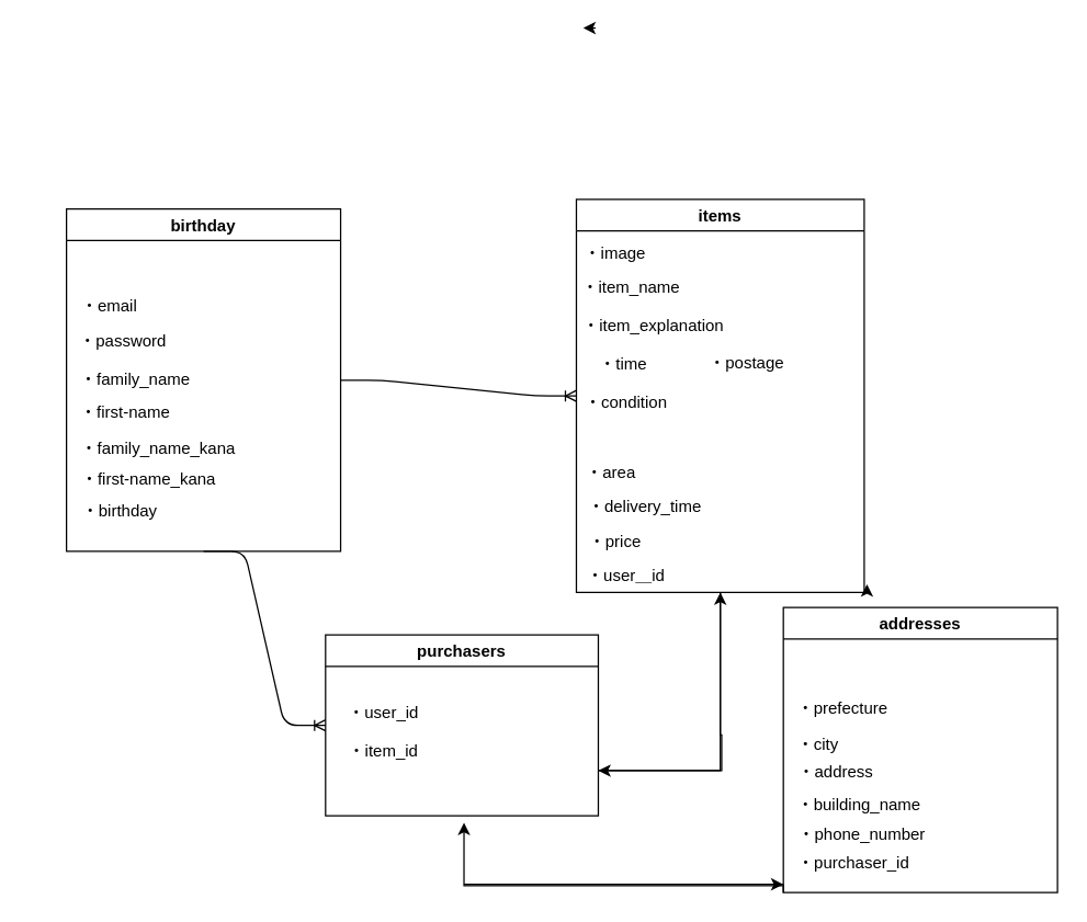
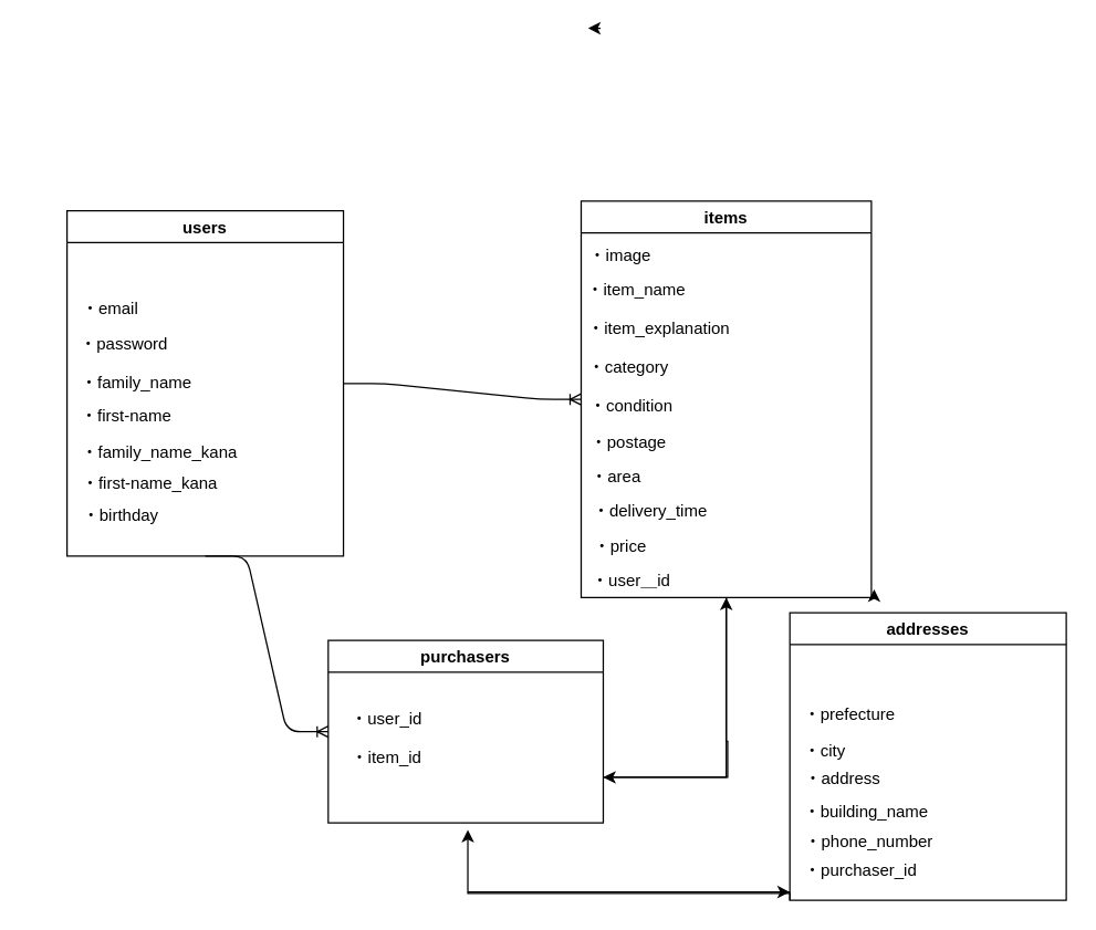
  <mxCell id="0" />
  <mxCell id="1" parent="0" />
  <mxCell id="2" style="edgeStyle=orthogonalEdgeStyle;rounded=0;orthogonalLoop=1;jettySize=auto;html=1;exitX=1;exitY=1;exitDx=0;exitDy=0;" edge="1" parent="1" source="4"><mxGeometry relative="1" as="geometry"><mxPoint x="632" y="426" as="targetPoint" /></mxGeometry></mxCell>
  <mxCell id="3" style="edgeStyle=orthogonalEdgeStyle;rounded=0;orthogonalLoop=1;jettySize=auto;html=1;exitX=0.5;exitY=1;exitDx=0;exitDy=0;entryX=1;entryY=0.75;entryDx=0;entryDy=0;" edge="1" parent="1" source="4" target="24"><mxGeometry relative="1" as="geometry"><mxPoint x="442" y="536" as="targetPoint" /><Array as="points"><mxPoint x="525" y="536" /><mxPoint x="526" y="536" /><mxPoint x="526" y="562" /></Array></mxGeometry></mxCell>
  <mxCell id="4" value="items" style="swimlane;" parent="1" vertex="1"><mxGeometry x="420" y="145" width="210" height="287" as="geometry" /></mxCell>
  <mxCell id="5" value="・image" style="text;html=1;align=center;verticalAlign=middle;resizable=0;points=[];autosize=1;" vertex="1" parent="4"><mxGeometry y="31" width="55" height="18" as="geometry" /></mxCell>
  <mxCell id="6" value="&amp;nbsp; &amp;nbsp; &amp;nbsp; &amp;nbsp;・item_name" style="text;html=1;align=center;verticalAlign=middle;resizable=0;points=[];autosize=1;" vertex="1" parent="4"><mxGeometry x="-24.5" y="56" width="105" height="18" as="geometry" /></mxCell>
  <mxCell id="7" value="・item_explanation" style="text;html=1;align=center;verticalAlign=middle;resizable=0;points=[];autosize=1;" vertex="1" parent="4"><mxGeometry x="-1" y="84" width="113" height="18" as="geometry" /></mxCell>
- <mxCell id="8" value="・time" style="text;html=1;align=center;verticalAlign=middle;resizable=0;points=[];autosize=1;" vertex="1" parent="4"><mxGeometry y="112" width="68" height="18" as="geometry" /></mxCell>
+ <mxCell id="8" value="・category" style="text;html=1;align=center;verticalAlign=middle;resizable=0;points=[];autosize=1;" vertex="1" parent="4"><mxGeometry y="112" width="68" height="18" as="geometry" /></mxCell>
  <mxCell id="9" value="・condition" style="text;html=1;align=center;verticalAlign=middle;resizable=0;points=[];autosize=1;" vertex="1" parent="4"><mxGeometry x="1" y="140" width="70" height="18" as="geometry" /></mxCell>
  <mxCell id="10" value="&amp;nbsp; &amp;nbsp; &amp;nbsp; &amp;nbsp; &amp;nbsp; ・delivery_time" style="text;html=1;align=center;verticalAlign=middle;resizable=0;points=[];autosize=1;" vertex="1" parent="4"><mxGeometry x="-30" y="216" width="126" height="18" as="geometry" /></mxCell>
- <mxCell id="11" value="・postage" style="text;html=1;align=center;verticalAlign=middle;resizable=0;points=[];autosize=1;" vertex="1" parent="4"><mxGeometry x="91.5" y="111" width="65" height="18" as="geometry" /></mxCell>
+ <mxCell id="11" value="・postage" style="text;html=1;align=center;verticalAlign=middle;resizable=0;points=[];autosize=1;" vertex="1" parent="4"><mxGeometry x="1.5" y="166" width="65" height="18" as="geometry" /></mxCell>
  <mxCell id="12" value="・area" style="text;html=1;align=center;verticalAlign=middle;resizable=0;points=[];autosize=1;" vertex="1" parent="4"><mxGeometry x="1.5" y="191" width="46" height="18" as="geometry" /></mxCell>
  <mxCell id="13" value="・price" style="text;html=1;align=center;verticalAlign=middle;resizable=0;points=[];autosize=1;" vertex="1" parent="4"><mxGeometry x="4" y="241" width="48" height="18" as="geometry" /></mxCell>
  <mxCell id="14" value="・user＿id" style="text;html=1;align=center;verticalAlign=middle;resizable=0;points=[];autosize=1;" vertex="1" parent="4"><mxGeometry x="2.5" y="266" width="67" height="18" as="geometry" /></mxCell>
- <mxCell id="15" value="birthday" style="swimlane;" parent="1" vertex="1"><mxGeometry x="48" y="152" width="200" height="250" as="geometry" /></mxCell>
+ <mxCell id="15" value="users" style="swimlane;" parent="1" vertex="1"><mxGeometry x="48" y="152" width="200" height="250" as="geometry" /></mxCell>
  <mxCell id="16" value="・email" style="text;html=1;align=center;verticalAlign=middle;resizable=0;points=[];autosize=1;" vertex="1" parent="15"><mxGeometry x="5" y="62" width="51" height="18" as="geometry" /></mxCell>
  <mxCell id="17" value="&amp;nbsp; &amp;nbsp; &amp;nbsp; ・password&lt;br&gt;" style="text;html=1;align=center;verticalAlign=middle;resizable=0;points=[];autosize=1;" vertex="1" parent="15"><mxGeometry x="-16" y="88" width="93" height="18" as="geometry" /></mxCell>
  <mxCell id="18" value="&amp;nbsp; &amp;nbsp; &amp;nbsp; &amp;nbsp;・first-name" style="text;html=1;align=center;verticalAlign=middle;resizable=0;points=[];autosize=1;" vertex="1" parent="15"><mxGeometry x="-19" y="140" width="99" height="18" as="geometry" /></mxCell>
  <mxCell id="19" value="・family_name" style="text;html=1;align=center;verticalAlign=middle;resizable=0;points=[];autosize=1;" vertex="1" parent="15"><mxGeometry x="5" y="116" width="90" height="18" as="geometry" /></mxCell>
  <mxCell id="20" value="&amp;nbsp; &amp;nbsp; &amp;nbsp; &amp;nbsp; &amp;nbsp; ・first-name_kana" style="text;html=1;align=center;verticalAlign=middle;resizable=0;points=[];autosize=1;" vertex="1" parent="15"><mxGeometry x="-28" y="189" width="141" height="18" as="geometry" /></mxCell>
  <mxCell id="21" value="&amp;nbsp; &amp;nbsp; &amp;nbsp; &amp;nbsp; &amp;nbsp; ・family_name_kana" style="text;html=1;align=center;verticalAlign=middle;resizable=0;points=[];autosize=1;" vertex="1" parent="15"><mxGeometry x="-28" y="166" width="156" height="18" as="geometry" /></mxCell>
  <mxCell id="22" value="　 ・birthday" style="text;html=1;align=center;verticalAlign=middle;resizable=0;points=[];autosize=1;" vertex="1" parent="15"><mxGeometry x="-9.5" y="212" width="80" height="18" as="geometry" /></mxCell>
  <mxCell id="23" style="edgeStyle=orthogonalEdgeStyle;rounded=0;orthogonalLoop=1;jettySize=auto;html=1;exitX=1;exitY=0.75;exitDx=0;exitDy=0;entryX=0.5;entryY=1;entryDx=0;entryDy=0;" edge="1" parent="1" source="24" target="4"><mxGeometry relative="1" as="geometry" /></mxCell>
  <mxCell id="24" value="purchasers" style="swimlane;" vertex="1" parent="1"><mxGeometry x="237" y="463" width="199" height="132" as="geometry" /></mxCell>
  <mxCell id="25" value="・user_id" style="text;html=1;align=center;verticalAlign=middle;resizable=0;points=[];autosize=1;" vertex="1" parent="24"><mxGeometry x="11" y="48" width="61" height="18" as="geometry" /></mxCell>
  <mxCell id="26" value="・item_id" style="text;html=1;align=center;verticalAlign=middle;resizable=0;points=[];autosize=1;" vertex="1" parent="24"><mxGeometry x="11" y="76" width="61" height="18" as="geometry" /></mxCell>
  <mxCell id="27" style="edgeStyle=orthogonalEdgeStyle;rounded=0;orthogonalLoop=1;jettySize=auto;html=1;" edge="1" parent="1"><mxGeometry relative="1" as="geometry"><mxPoint x="571" as="sourcePoint" y="645" /><mxPoint x="571" as="targetPoint" y="645" /><Array as="points"><mxPoint x="338" y="645" /></Array></mxGeometry></mxCell>
  <mxCell id="28" style="edgeStyle=orthogonalEdgeStyle;rounded=0;orthogonalLoop=1;jettySize=auto;html=1;exitX=0;exitY=1;exitDx=0;exitDy=0;" edge="1" parent="1" source="29"><mxGeometry relative="1" as="geometry"><mxPoint x="338" y="600" as="targetPoint" /><Array as="points"><mxPoint x="571" y="646" /><mxPoint x="338" y="646" /></Array></mxGeometry></mxCell>
  <mxCell id="29" value="addresses" style="swimlane;" vertex="1" parent="1"><mxGeometry x="571" y="443" width="200" height="208" as="geometry" /></mxCell>
  <mxCell id="30" value="・prefecture" style="text;html=1;align=center;verticalAlign=middle;resizable=0;points=[];autosize=1;" vertex="1" parent="29"><mxGeometry x="5" y="65" width="76" height="18" as="geometry" /></mxCell>
  <mxCell id="31" value="・city" style="text;html=1;align=center;verticalAlign=middle;resizable=0;points=[];autosize=1;" vertex="1" parent="29"><mxGeometry x="5" y="91" width="40" height="18" as="geometry" /></mxCell>
  <mxCell id="32" value="・address" style="text;html=1;align=center;verticalAlign=middle;resizable=0;points=[];autosize=1;" vertex="1" parent="29"><mxGeometry x="5" y="111" width="65" height="18" as="geometry" /></mxCell>
  <mxCell id="33" value="・building_name" style="text;html=1;align=center;verticalAlign=middle;resizable=0;points=[];autosize=1;" vertex="1" parent="29"><mxGeometry x="5" y="135" width="100" height="18" as="geometry" /></mxCell>
  <mxCell id="34" value="・phone_number" style="text;html=1;align=center;verticalAlign=middle;resizable=0;points=[];autosize=1;" vertex="1" parent="29"><mxGeometry x="5" y="157" width="103" height="18" as="geometry" /></mxCell>
  <mxCell id="35" value="・purchaser_id" style="text;html=1;align=center;verticalAlign=middle;resizable=0;points=[];autosize=1;" vertex="1" parent="29"><mxGeometry x="5" y="178" width="91" height="18" as="geometry" /></mxCell>
  <mxCell id="36" style="edgeStyle=orthogonalEdgeStyle;rounded=0;orthogonalLoop=1;jettySize=auto;html=1;exitX=1;exitY=0.5;exitDx=0;exitDy=0;" edge="1" parent="1"><mxGeometry relative="1" as="geometry"><mxPoint x="425" y="20" as="targetPoint" /><mxPoint x="434" y="20" as="sourcePoint" /><Array as="points"><mxPoint x="434" y="20" /><mxPoint x="434" y="20" /></Array></mxGeometry></mxCell>
  <mxCell id="37" value="" style="edgeStyle=entityRelationEdgeStyle;fontSize=12;html=1;endArrow=ERoneToMany;entryX=0;entryY=0.5;entryDx=0;entryDy=0;exitX=1;exitY=0.5;exitDx=0;exitDy=0;" edge="1" parent="1" source="15" target="4"><mxGeometry width="100" height="100" relative="1" as="geometry"><mxPoint x="228" y="264" as="sourcePoint" /><mxPoint x="328" y="164" as="targetPoint" /></mxGeometry></mxCell>
  <mxCell id="38" value="" style="edgeStyle=entityRelationEdgeStyle;fontSize=12;html=1;endArrow=ERoneToMany;exitX=0.5;exitY=1;exitDx=0;exitDy=0;entryX=0;entryY=0.5;entryDx=0;entryDy=0;" edge="1" parent="1" source="15" target="24"><mxGeometry width="100" height="100" relative="1" as="geometry"><mxPoint x="302" y="412" as="sourcePoint" /><mxPoint x="402" y="312" as="targetPoint" /></mxGeometry></mxCell>
